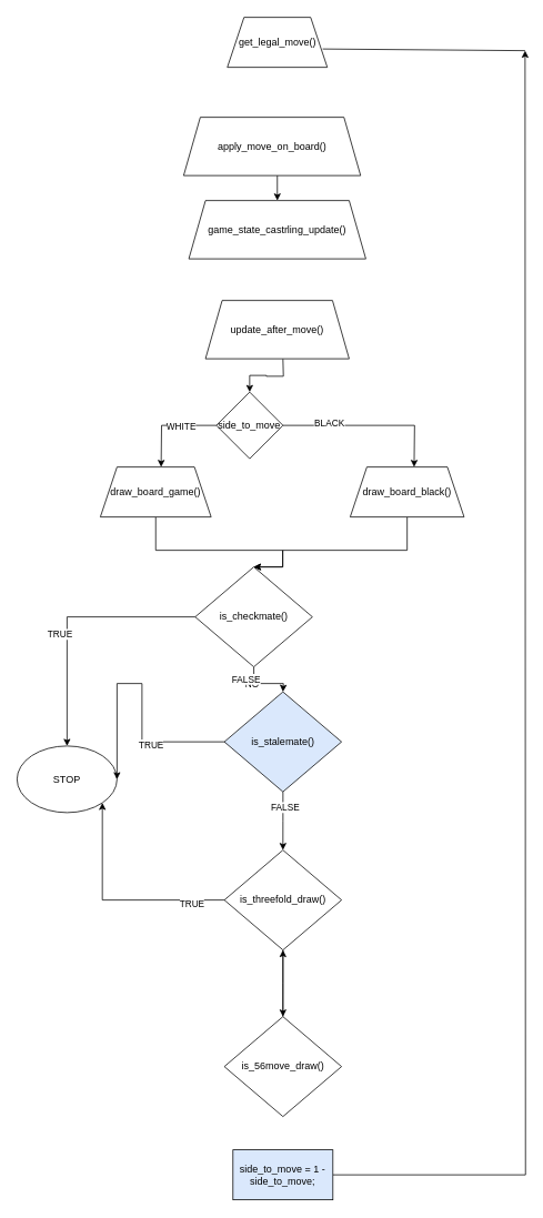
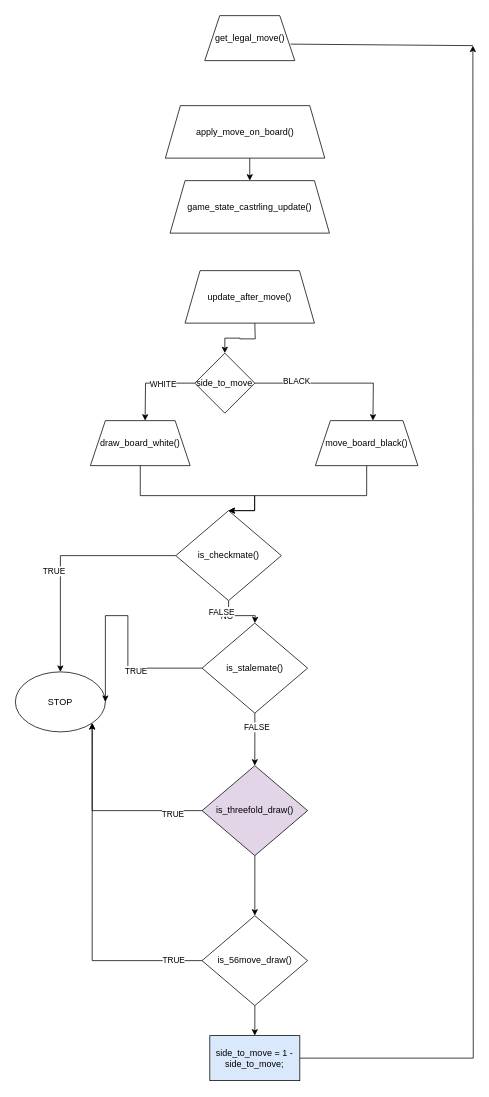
  <mxCell id="0" />
  <mxCell id="1" parent="0" />
  <mxCell id="2" style="edgeStyle=orthogonalEdgeStyle;rounded=0;orthogonalLoop=1;jettySize=auto;html=1;" edge="1" parent="1"><mxGeometry relative="1" as="geometry"><mxPoint x="332.5" y="240" as="targetPoint" /><mxPoint x="332.5" y="205" as="sourcePoint" /></mxGeometry></mxCell>
  <mxCell id="3" style="edgeStyle=orthogonalEdgeStyle;rounded=0;orthogonalLoop=1;jettySize=auto;html=1;" edge="1" parent="1" target="8"><mxGeometry relative="1" as="geometry"><mxPoint x="339.25" y="510" as="targetPoint" /><mxPoint x="339.25" y="430" as="sourcePoint" /></mxGeometry></mxCell>
  <mxCell id="4" style="edgeStyle=orthogonalEdgeStyle;rounded=0;orthogonalLoop=1;jettySize=auto;html=1;" edge="1" parent="1" source="8"><mxGeometry relative="1" as="geometry"><mxPoint x="193" y="560" as="targetPoint" /></mxGeometry></mxCell>
  <mxCell id="5" value="WHITE" style="edgeLabel;html=1;align=center;verticalAlign=middle;resizable=0;points=[];" vertex="1" connectable="0" parent="4"><mxGeometry x="-0.249" y="1" relative="1" as="geometry"><mxPoint as="offset" /></mxGeometry></mxCell>
  <mxCell id="6" style="edgeStyle=orthogonalEdgeStyle;rounded=0;orthogonalLoop=1;jettySize=auto;html=1;" edge="1" parent="1" source="8"><mxGeometry relative="1" as="geometry"><mxPoint x="496.75" y="560" as="targetPoint" /></mxGeometry></mxCell>
  <mxCell id="7" value="BLACK" style="edgeLabel;html=1;align=center;verticalAlign=middle;resizable=0;points=[];" vertex="1" connectable="0" parent="6"><mxGeometry x="-0.47" y="3" relative="1" as="geometry"><mxPoint as="offset" /></mxGeometry></mxCell>
  <mxCell id="8" value="side_to_move" style="rhombus;whiteSpace=wrap;html=1;" vertex="1" parent="1"><mxGeometry x="259.25" y="470" width="80" height="80" as="geometry" /></mxCell>
  <mxCell id="9" value="apply_move_on_board()" style="shape=trapezoid;perimeter=trapezoidPerimeter;whiteSpace=wrap;html=1;fixedSize=1;" vertex="1" parent="1"><mxGeometry x="220" y="140" width="212.5" height="70" as="geometry" /></mxCell>
  <mxCell id="10" value="game_state_castrling_update()" style="shape=trapezoid;perimeter=trapezoidPerimeter;whiteSpace=wrap;html=1;fixedSize=1;" vertex="1" parent="1"><mxGeometry x="226.25" y="240" width="212.5" height="70" as="geometry" /></mxCell>
  <mxCell id="11" value="update_after_move()" style="shape=trapezoid;perimeter=trapezoidPerimeter;whiteSpace=wrap;html=1;fixedSize=1;" vertex="1" parent="1"><mxGeometry x="246.25" y="360" width="172.5" height="70" as="geometry" /></mxCell>
  <mxCell id="12" style="edgeStyle=orthogonalEdgeStyle;rounded=0;orthogonalLoop=1;jettySize=auto;html=1;entryX=0.5;entryY=0;entryDx=0;entryDy=0;" edge="1" parent="1" source="13" target="22"><mxGeometry relative="1" as="geometry"><Array as="points"><mxPoint x="187" y="660" /><mxPoint x="339" y="660" /></Array></mxGeometry></mxCell>
- <mxCell id="13" value="draw_board_game()" style="shape=trapezoid;perimeter=trapezoidPerimeter;whiteSpace=wrap;html=1;fixedSize=1;" vertex="1" parent="1"><mxGeometry x="120" y="560" width="133" height="60" as="geometry" /></mxCell>
+ <mxCell id="13" value="draw_board_white()" style="shape=trapezoid;perimeter=trapezoidPerimeter;whiteSpace=wrap;html=1;fixedSize=1;" vertex="1" parent="1"><mxGeometry x="120" y="560" width="133" height="60" as="geometry" /></mxCell>
  <mxCell id="14" style="edgeStyle=orthogonalEdgeStyle;rounded=0;orthogonalLoop=1;jettySize=auto;html=1;entryX=0.5;entryY=0;entryDx=0;entryDy=0;" edge="1" parent="1" source="15" target="22"><mxGeometry relative="1" as="geometry"><Array as="points"><mxPoint x="488" y="660" /><mxPoint x="339" y="660" /></Array></mxGeometry></mxCell>
- <mxCell id="15" value="draw_board_black()" style="shape=trapezoid;perimeter=trapezoidPerimeter;whiteSpace=wrap;html=1;fixedSize=1;" vertex="1" parent="1"><mxGeometry x="420" y="560" width="136.75" height="60" as="geometry" /></mxCell>
+ <mxCell id="15" value="move_board_black()" style="shape=trapezoid;perimeter=trapezoidPerimeter;whiteSpace=wrap;html=1;fixedSize=1;" vertex="1" parent="1"><mxGeometry x="420" y="560" width="136.75" height="60" as="geometry" /></mxCell>
  <mxCell id="16" value="get_legal_move()" style="shape=trapezoid;perimeter=trapezoidPerimeter;whiteSpace=wrap;html=1;fixedSize=1;" vertex="1" parent="1"><mxGeometry x="272.5" y="20" width="120" height="60" as="geometry" /></mxCell>
  <mxCell id="17" style="edgeStyle=orthogonalEdgeStyle;rounded=0;orthogonalLoop=1;jettySize=auto;html=1;entryX=0.5;entryY=0;entryDx=0;entryDy=0;" edge="1" parent="1" source="22" target="23"><mxGeometry relative="1" as="geometry" /></mxCell>
  <mxCell id="18" value="TRUE&lt;span style=&quot;white-space: pre;&quot;&gt;&#09;&lt;/span&gt;" style="edgeLabel;html=1;align=center;verticalAlign=middle;resizable=0;points=[];" vertex="1" connectable="0" parent="17"><mxGeometry x="0.126" relative="1" as="geometry"><mxPoint as="offset" /></mxGeometry></mxCell>
  <mxCell id="19" style="edgeStyle=orthogonalEdgeStyle;rounded=0;orthogonalLoop=1;jettySize=auto;html=1;" edge="1" parent="1" source="22"><mxGeometry relative="1" as="geometry"><mxPoint x="339.255" y="830" as="targetPoint" /></mxGeometry></mxCell>
  <mxCell id="20" value="NO" style="edgeLabel;html=1;align=center;verticalAlign=middle;resizable=0;points=[];" vertex="1" connectable="0" parent="19"><mxGeometry x="-0.408" y="-2" relative="1" as="geometry"><mxPoint x="-1" y="2" as="offset" /></mxGeometry></mxCell>
  <mxCell id="21" value="FALSE" style="edgeLabel;html=1;align=center;verticalAlign=middle;resizable=0;points=[];" vertex="1" connectable="0" parent="19"><mxGeometry x="-0.605" y="-8" relative="1" as="geometry"><mxPoint x="-2" y="2" as="offset" /></mxGeometry></mxCell>
  <mxCell id="22" value="is_checkmate()" style="rhombus;whiteSpace=wrap;html=1;" vertex="1" parent="1"><mxGeometry x="233.88" y="680" width="140.75" height="120" as="geometry" /></mxCell>
  <mxCell id="23" value="STOP" style="ellipse;whiteSpace=wrap;html=1;" vertex="1" parent="1"><mxGeometry x="20" y="895" width="120" height="80" as="geometry" /></mxCell>
  <mxCell id="24" style="edgeStyle=orthogonalEdgeStyle;rounded=0;orthogonalLoop=1;jettySize=auto;html=1;entryX=1;entryY=0.5;entryDx=0;entryDy=0;" edge="1" parent="1" source="32" target="23"><mxGeometry relative="1" as="geometry"><Array as="points"><mxPoint x="170" y="890" /><mxPoint x="170" y="820" /></Array></mxGeometry></mxCell>
  <mxCell id="25" value="Text" style="edgeLabel;html=1;align=center;verticalAlign=middle;resizable=0;points=[];" vertex="1" connectable="0" parent="24"><mxGeometry x="-0.448" relative="1" as="geometry"><mxPoint as="offset" /></mxGeometry></mxCell>
  <mxCell id="26" value="Text" style="edgeLabel;html=1;align=center;verticalAlign=middle;resizable=0;points=[];" vertex="1" connectable="0" parent="24"><mxGeometry x="-0.408" y="3" relative="1" as="geometry"><mxPoint as="offset" /></mxGeometry></mxCell>
  <mxCell id="27" value="Text" style="edgeLabel;html=1;align=center;verticalAlign=middle;resizable=0;points=[];" vertex="1" connectable="0" parent="24"><mxGeometry x="-0.438" y="3" relative="1" as="geometry"><mxPoint as="offset" /></mxGeometry></mxCell>
  <mxCell id="28" value="Text" style="edgeLabel;html=1;align=center;verticalAlign=middle;resizable=0;points=[];" vertex="1" connectable="0" parent="24"><mxGeometry x="-0.438" y="3" relative="1" as="geometry"><mxPoint as="offset" /></mxGeometry></mxCell>
  <mxCell id="29" value="TRUE" style="edgeLabel;html=1;align=center;verticalAlign=middle;resizable=0;points=[];" vertex="1" connectable="0" parent="24"><mxGeometry x="-0.438" y="3" relative="1" as="geometry"><mxPoint as="offset" /></mxGeometry></mxCell>
  <mxCell id="30" style="edgeStyle=orthogonalEdgeStyle;rounded=0;orthogonalLoop=1;jettySize=auto;html=1;" edge="1" parent="1" source="32"><mxGeometry relative="1" as="geometry"><mxPoint x="339.255" y="1020" as="targetPoint" /></mxGeometry></mxCell>
  <mxCell id="31" value="FALSE" style="edgeLabel;html=1;align=center;verticalAlign=middle;resizable=0;points=[];" vertex="1" connectable="0" parent="30"><mxGeometry x="-0.46" y="2" relative="1" as="geometry"><mxPoint as="offset" /></mxGeometry></mxCell>
- <mxCell id="32" value="is_stalemate()" style="rhombus;whiteSpace=wrap;html=1;fillColor=#dae8fc;" vertex="1" parent="1"><mxGeometry x="268.88" y="830" width="140.75" height="120" as="geometry" /></mxCell>
+ <mxCell id="32" value="is_stalemate()" style="rhombus;whiteSpace=wrap;html=1;" vertex="1" parent="1"><mxGeometry x="268.88" y="830" width="140.75" height="120" as="geometry" /></mxCell>
  <mxCell id="33" style="edgeStyle=orthogonalEdgeStyle;rounded=0;orthogonalLoop=1;jettySize=auto;html=1;entryX=1;entryY=1;entryDx=0;entryDy=0;" edge="1" parent="1" source="36" target="23"><mxGeometry relative="1" as="geometry" /></mxCell>
  <mxCell id="34" value="TRUE" style="edgeLabel;html=1;align=center;verticalAlign=middle;resizable=0;points=[];" vertex="1" connectable="0" parent="33"><mxGeometry x="-0.705" y="4" relative="1" as="geometry"><mxPoint as="offset" /></mxGeometry></mxCell>
  <mxCell id="35" style="edgeStyle=orthogonalEdgeStyle;rounded=0;orthogonalLoop=1;jettySize=auto;html=1;" edge="1" parent="1" source="36"><mxGeometry relative="1" as="geometry"><mxPoint x="339.255" y="1220" as="targetPoint" /></mxGeometry></mxCell>
- <mxCell id="36" value="is_threefold_draw()" style="rhombus;whiteSpace=wrap;html=1;" vertex="1" parent="1"><mxGeometry x="268.88" y="1020" width="140.75" height="120" as="geometry" /></mxCell>
- <mxCell id="39" style="edgeStyle=orthogonalEdgeStyle;rounded=0;orthogonalLoop=1;jettySize=auto;html=1;" edge="1" parent="1" source="40" target="36"><mxGeometry relative="1" as="geometry"><mxPoint x="339.245" y="1410" as="targetPoint" /></mxGeometry></mxCell>
+ <mxCell id="36" value="is_threefold_draw()" style="rhombus;whiteSpace=wrap;html=1;fillColor=#e1d5e7;" vertex="1" parent="1"><mxGeometry x="268.88" y="1020" width="140.75" height="120" as="geometry" /></mxCell>
+ <mxCell id="37" style="edgeStyle=orthogonalEdgeStyle;rounded=0;orthogonalLoop=1;jettySize=auto;html=1;entryX=1;entryY=1;entryDx=0;entryDy=0;" edge="1" parent="1" source="40" target="23"><mxGeometry relative="1" as="geometry" /></mxCell>
+ <mxCell id="38" value="TRUE" style="edgeLabel;html=1;align=center;verticalAlign=middle;resizable=0;points=[];" vertex="1" connectable="0" parent="37"><mxGeometry x="-0.834" y="-1" relative="1" as="geometry"><mxPoint as="offset" /></mxGeometry></mxCell>
+ <mxCell id="39" style="edgeStyle=orthogonalEdgeStyle;rounded=0;orthogonalLoop=1;jettySize=auto;html=1;" edge="1" parent="1" source="40" target="42"><mxGeometry relative="1" as="geometry"><mxPoint x="339.245" y="1410" as="targetPoint" /></mxGeometry></mxCell>
  <mxCell id="40" value="is_56move_draw()" style="rhombus;whiteSpace=wrap;html=1;" vertex="1" parent="1"><mxGeometry x="268.87" y="1220" width="140.75" height="120" as="geometry" /></mxCell>
  <mxCell id="41" style="edgeStyle=orthogonalEdgeStyle;rounded=0;orthogonalLoop=1;jettySize=auto;html=1;" edge="1" parent="1" source="42"><mxGeometry relative="1" as="geometry"><mxPoint x="630" y="60" as="targetPoint" /></mxGeometry></mxCell>
  <mxCell id="42" value="side_to_move = 1 - side_to_move; " style="rounded=0;whiteSpace=wrap;html=1;fillColor=#dae8fc;" vertex="1" parent="1"><mxGeometry x="279.245" y="1380" width="120" height="60" as="geometry" /></mxCell>
  <mxCell id="43" value="" style="endArrow=none;html=1;rounded=0;entryX=0.954;entryY=0.633;entryDx=0;entryDy=0;entryPerimeter=0;" edge="1" parent="1" target="16"><mxGeometry width="50" height="50" relative="1" as="geometry"><mxPoint x="630" y="60" as="sourcePoint" /><mxPoint x="310" y="190" as="targetPoint" /></mxGeometry></mxCell>
